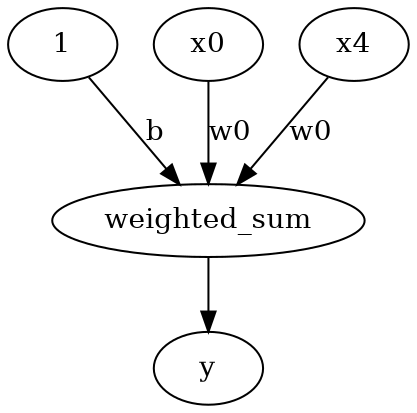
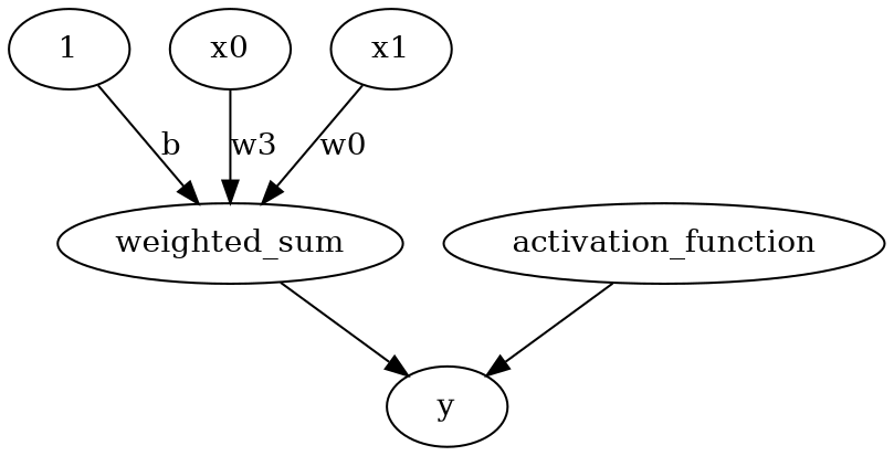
  digraph {
    rankdir=TB
    splines=line
    1
    weighted_sum
    y
+   activation_function
    x0
-   x1 [label=x4]
+   x1
    1 -> weighted_sum [label=b]
    weighted_sum -> y
-   x0 -> weighted_sum [label=w0]
+   activation_function -> y
+   x0 -> weighted_sum [label=w3]
    x1 -> weighted_sum [label=w0]
  }
